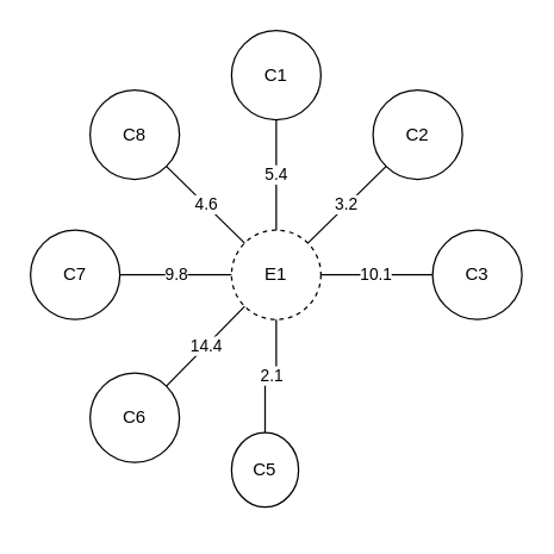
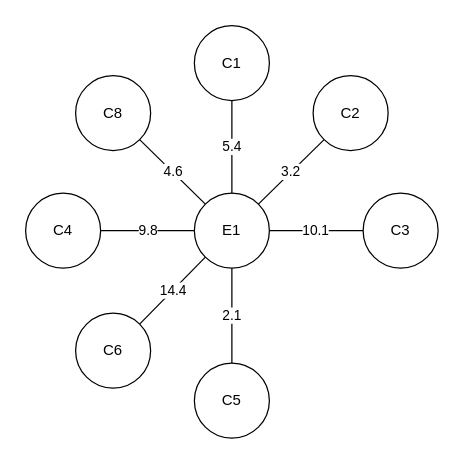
  <mxCell id="0" />
  <mxCell id="1" parent="0" />
- <mxCell id="2" value="E1" style="ellipse;whiteSpace=wrap;html=1;aspect=fixed;dashed=1;" vertex="1" parent="1"><mxGeometry x="155" y="154" width="60" height="60" as="geometry" /></mxCell>
+ <mxCell id="2" value="E1" style="ellipse;whiteSpace=wrap;html=1;aspect=fixed;" vertex="1" parent="1"><mxGeometry x="155" y="154" width="60" height="60" as="geometry" /></mxCell>
  <mxCell id="3" value="5.4" style="edgeStyle=orthogonalEdgeStyle;rounded=0;orthogonalLoop=1;jettySize=auto;html=1;exitX=0.5;exitY=1;exitDx=0;exitDy=0;entryX=0.5;entryY=0;entryDx=0;entryDy=0;endArrow=none;endFill=0;" edge="1" parent="1" source="4" target="2"><mxGeometry relative="1" as="geometry" /></mxCell>
  <mxCell id="4" value="C1" style="ellipse;whiteSpace=wrap;html=1;aspect=fixed;" vertex="1" parent="1"><mxGeometry x="155" y="20" width="60" height="60" as="geometry" /></mxCell>
  <mxCell id="5" value="10.1" style="edgeStyle=orthogonalEdgeStyle;rounded=0;orthogonalLoop=1;jettySize=auto;html=1;exitX=0;exitY=0.5;exitDx=0;exitDy=0;endArrow=none;endFill=0;" edge="1" parent="1" source="6" target="2"><mxGeometry relative="1" as="geometry" /></mxCell>
  <mxCell id="6" value="C3" style="ellipse;whiteSpace=wrap;html=1;aspect=fixed;" vertex="1" parent="1"><mxGeometry x="290" y="154" width="60" height="60" as="geometry" /></mxCell>
  <mxCell id="7" value="2.1" style="edgeStyle=orthogonalEdgeStyle;rounded=0;orthogonalLoop=1;jettySize=auto;html=1;entryX=0.5;entryY=1;entryDx=0;entryDy=0;endArrow=none;endFill=0;" edge="1" parent="1" source="8" target="2"><mxGeometry relative="1" as="geometry" /></mxCell>
- <mxCell id="8" value="C5" style="ellipse;whiteSpace=wrap;html=1;aspect=fixed;" vertex="1" parent="1"><mxGeometry x="155" y="290" width="45" height="50" as="geometry" /></mxCell>
+ <mxCell id="8" value="C5" style="ellipse;whiteSpace=wrap;html=1;aspect=fixed;" vertex="1" parent="1"><mxGeometry x="155" y="290" width="60" height="60" as="geometry" /></mxCell>
  <mxCell id="9" value="9.8" style="edgeStyle=orthogonalEdgeStyle;rounded=0;orthogonalLoop=1;jettySize=auto;html=1;exitX=1;exitY=0.5;exitDx=0;exitDy=0;entryX=0;entryY=0.5;entryDx=0;entryDy=0;endArrow=none;endFill=0;" edge="1" parent="1" source="10" target="2"><mxGeometry relative="1" as="geometry" /></mxCell>
- <mxCell id="10" value="C7" style="ellipse;whiteSpace=wrap;html=1;aspect=fixed;" vertex="1" parent="1"><mxGeometry x="20" y="154" width="60" height="60" as="geometry" /></mxCell>
+ <mxCell id="10" value="C4" style="ellipse;whiteSpace=wrap;html=1;aspect=fixed;" vertex="1" parent="1"><mxGeometry x="20" y="154" width="60" height="60" as="geometry" /></mxCell>
  <mxCell id="11" value="3.2" style="rounded=0;orthogonalLoop=1;jettySize=auto;html=1;exitX=0;exitY=1;exitDx=0;exitDy=0;entryX=1;entryY=0;entryDx=0;entryDy=0;endArrow=none;endFill=0;" edge="1" parent="1" source="12" target="2"><mxGeometry relative="1" as="geometry" /></mxCell>
  <mxCell id="12" value="C2" style="ellipse;whiteSpace=wrap;html=1;aspect=fixed;" vertex="1" parent="1"><mxGeometry x="250" y="60" width="60" height="60" as="geometry" /></mxCell>
  <mxCell id="13" value="4.6" style="rounded=0;orthogonalLoop=1;jettySize=auto;html=1;exitX=1;exitY=1;exitDx=0;exitDy=0;entryX=0;entryY=0;entryDx=0;entryDy=0;endArrow=none;endFill=0;" edge="1" parent="1" source="14" target="2"><mxGeometry relative="1" as="geometry" /></mxCell>
  <mxCell id="14" value="C8" style="ellipse;whiteSpace=wrap;html=1;aspect=fixed;" vertex="1" parent="1"><mxGeometry x="60" y="60" width="60" height="60" as="geometry" /></mxCell>
  <mxCell id="15" value="14.4" style="rounded=0;orthogonalLoop=1;jettySize=auto;html=1;exitX=1;exitY=0;exitDx=0;exitDy=0;entryX=0;entryY=1;entryDx=0;entryDy=0;endArrow=none;endFill=0;" edge="1" parent="1" source="16" target="2"><mxGeometry relative="1" as="geometry" /></mxCell>
  <mxCell id="16" value="C6" style="ellipse;whiteSpace=wrap;html=1;aspect=fixed;" vertex="1" parent="1"><mxGeometry x="60" y="250" width="60" height="60" as="geometry" /></mxCell>
